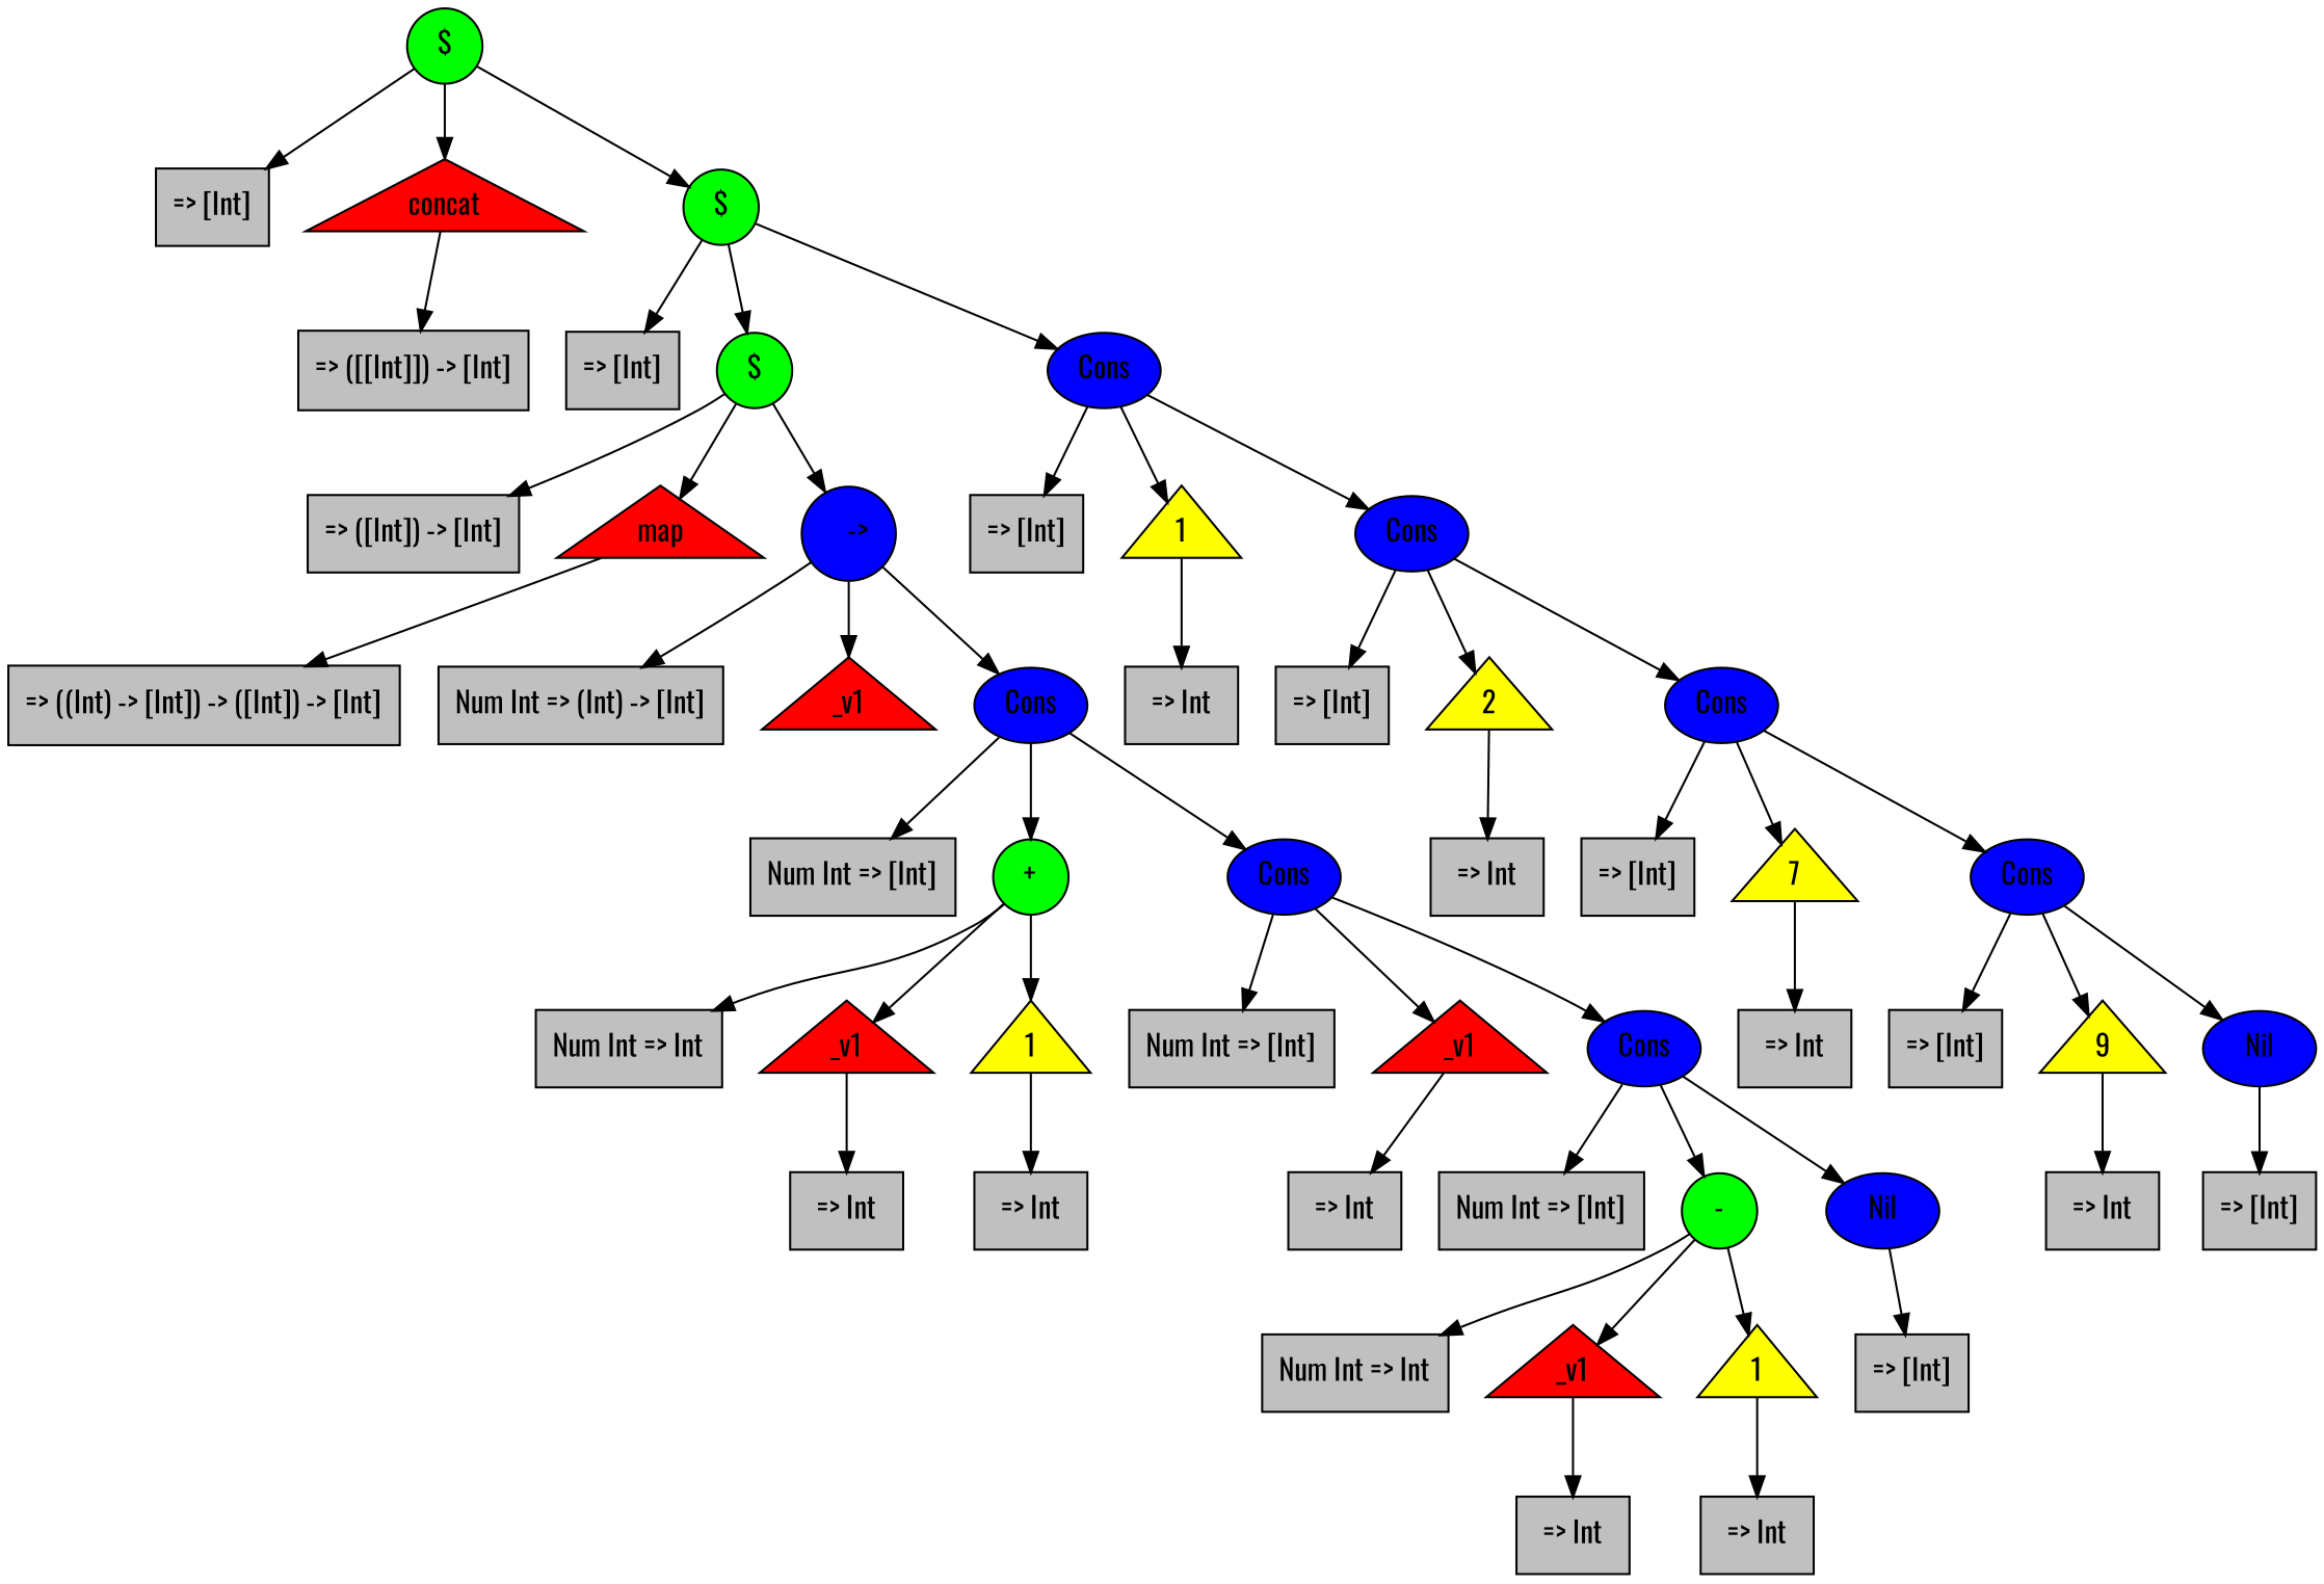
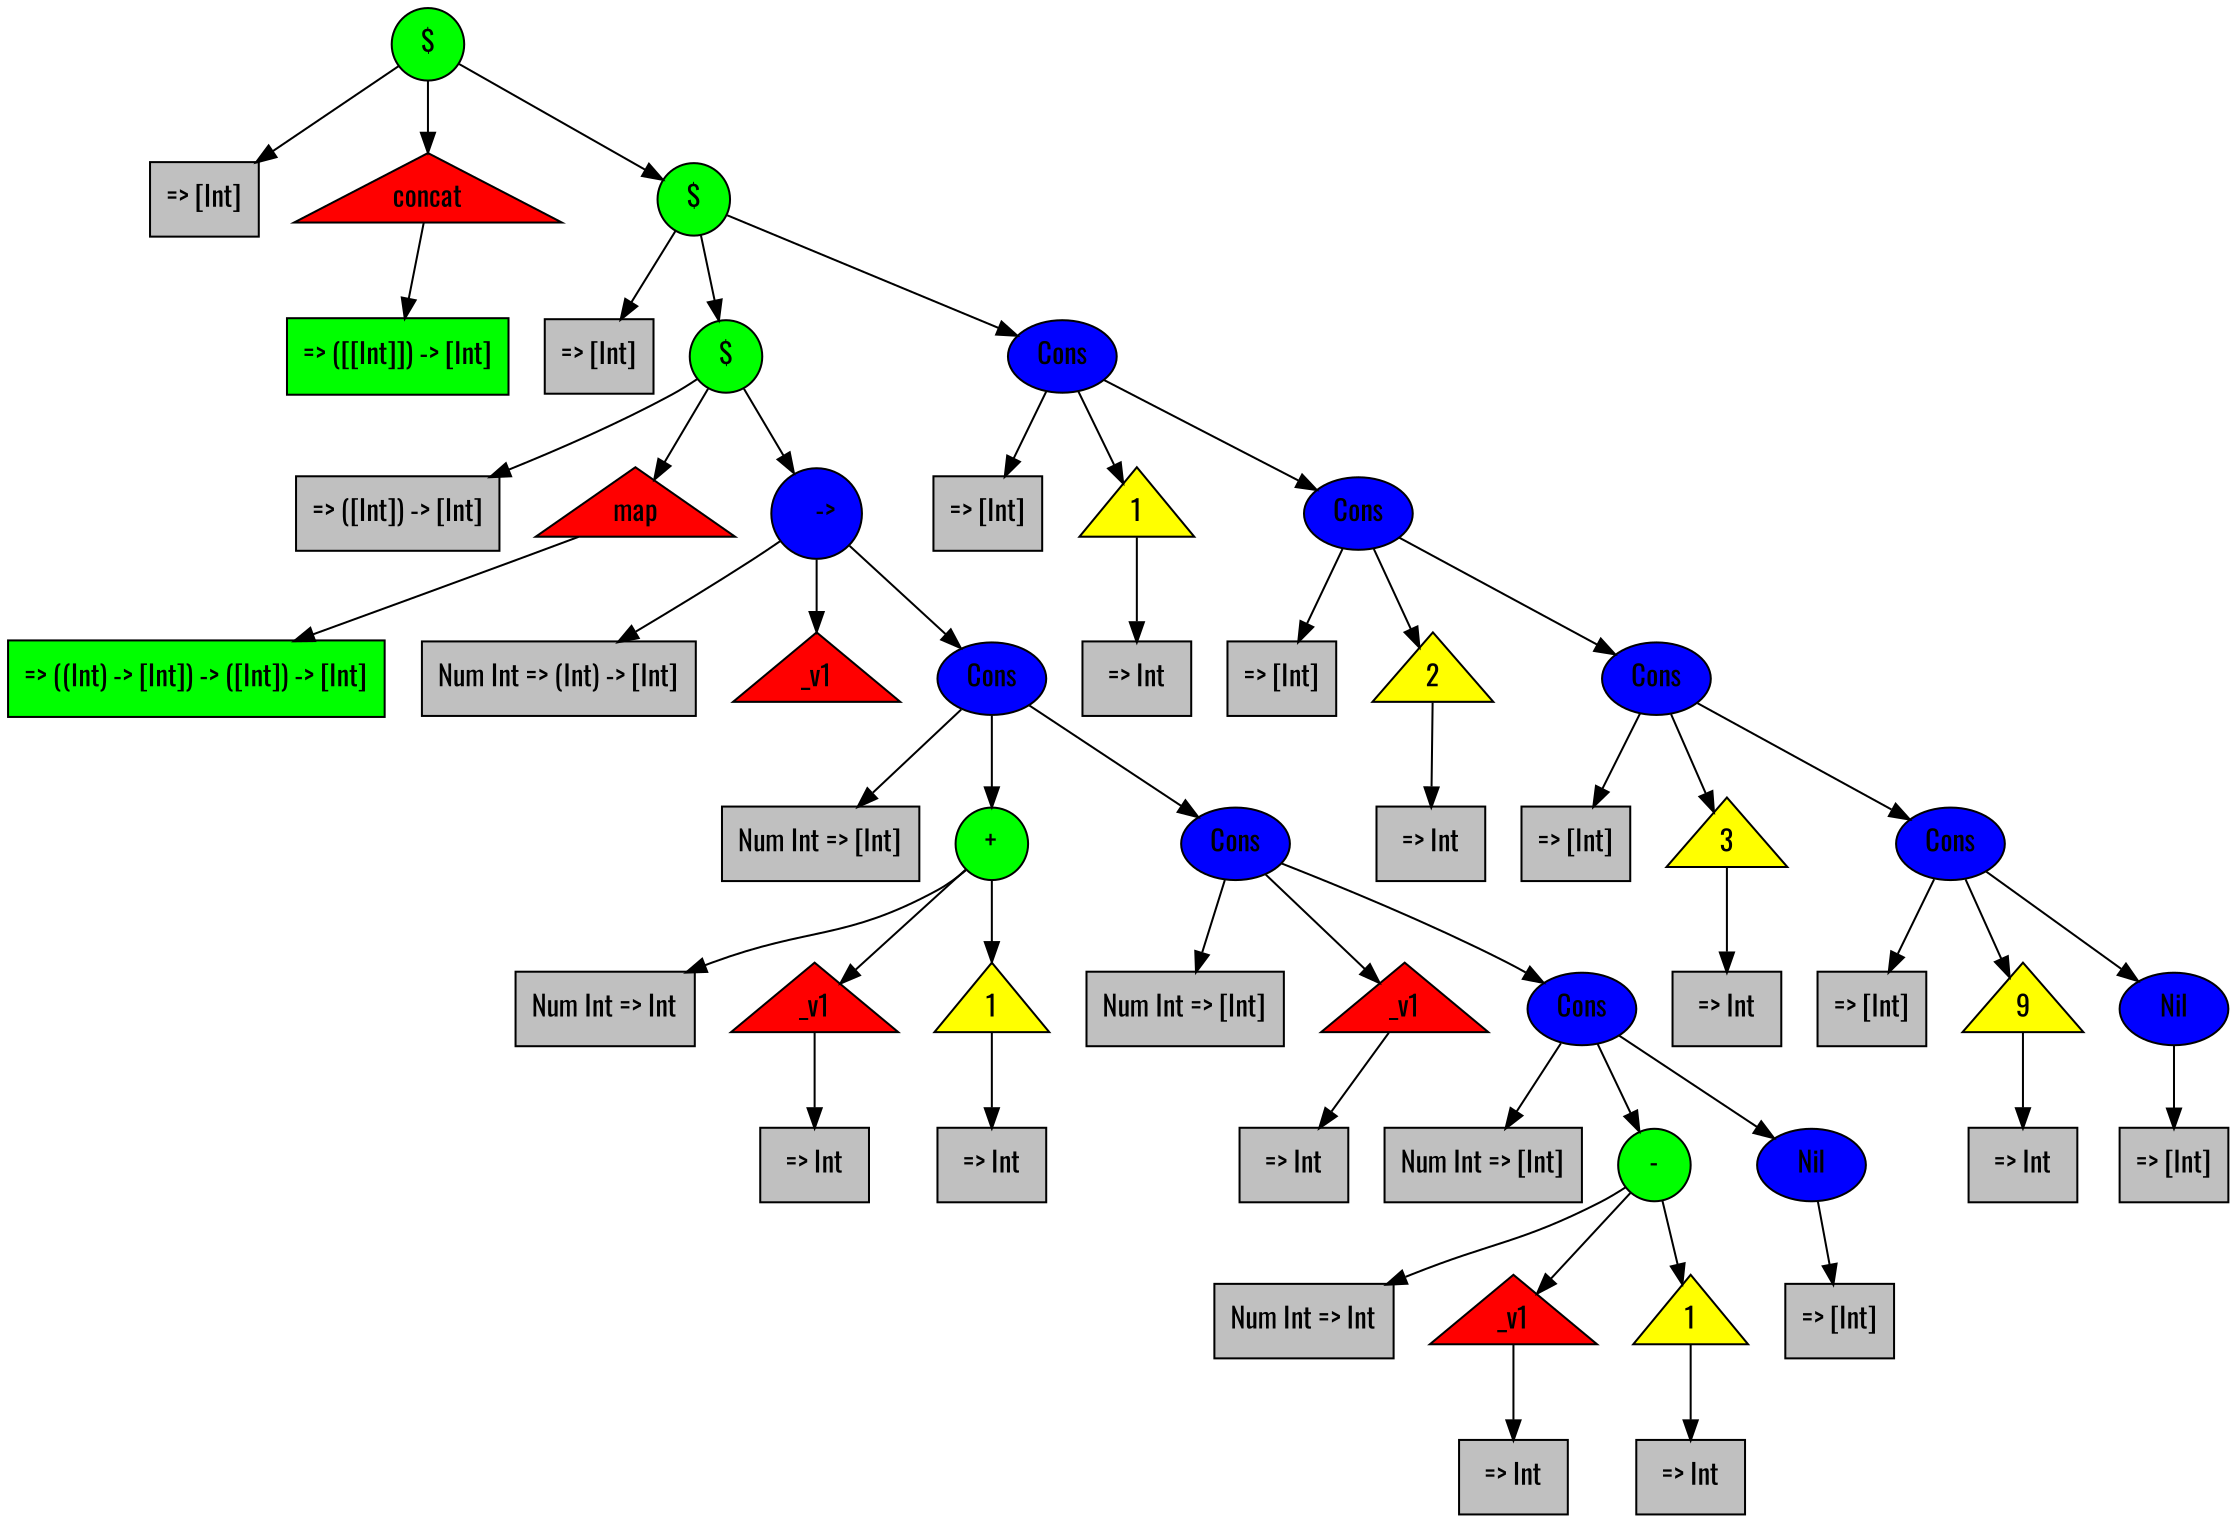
  digraph {
    fontname=Oswald
    ordering=out
    node [fillcolor=gray fontname=Oswald shape=record style=filled]
    edge [fontname=Oswald]
    n1 [fillcolor=green label="$" shape=circle]
    n2 [label=" =\> [Int]"]
    n3 [fillcolor=red label=concat shape=triangle]
    n4 [fillcolor=green label="$" shape=circle]
-   n5 [label=" =\> ([[Int]]) -\> [Int]"]
+   n5 [fillcolor=green label=" =\> ([[Int]]) -\> [Int]"]
    n6 [label=" =\> [Int]"]
    n7 [fillcolor=green label="$" shape=circle]
    n8 [fillcolor=blue label=Cons shape=ellipse]
    n9 [label=" =\> ([Int]) -\> [Int]"]
    n10 [fillcolor=red label=map shape=triangle]
    n11 [fillcolor=blue label="\   -\>" shape=circle]
    n12 [label=" =\> [Int]"]
    n13 [fillcolor=yellow label=1 shape=triangle]
    n14 [fillcolor=blue label=Cons shape=ellipse]
-   n15 [label=" =\> ((Int) -\> [Int]) -\> ([Int]) -\> [Int]"]
+   n15 [fillcolor=green label=" =\> ((Int) -\> [Int]) -\> ([Int]) -\> [Int]"]
    n16 [label="Num Int =\> (Int) -\> [Int]"]
    n17 [fillcolor=red label=_v1 shape=triangle]
    n18 [fillcolor=blue label=Cons shape=ellipse]
    n19 [label="Num Int =\> [Int]"]
    n20 [fillcolor=green label="+" shape=circle]
    n21 [fillcolor=blue label=Cons shape=ellipse]
    n22 [label="Num Int =\> Int"]
    n23 [fillcolor=red label=_v1 shape=triangle]
    n24 [fillcolor=yellow label=1 shape=triangle]
    n25 [label="Num Int =\> [Int]"]
    n26 [fillcolor=red label=_v1 shape=triangle]
    n27 [fillcolor=blue label=Cons shape=ellipse]
    n28 [label=" =\> Int"]
    n29 [label=" =\> Int"]
    n30 [label=" =\> Int"]
    n31 [label="Num Int =\> [Int]"]
    n32 [fillcolor=green label="-" shape=circle]
    n33 [fillcolor=blue label=Nil shape=ellipse]
    n34 [label="Num Int =\> Int"]
    n35 [fillcolor=red label=_v1 shape=triangle]
    n36 [fillcolor=yellow label=1 shape=triangle]
    n37 [label=" =\> [Int]"]
    n38 [label=" =\> Int"]
    n39 [label=" =\> Int"]
    n40 [label=" =\> Int"]
    n41 [label=" =\> [Int]"]
    n42 [fillcolor=yellow label=2 shape=triangle]
    n43 [fillcolor=blue label=Cons shape=ellipse]
    n44 [label=" =\> Int"]
    n45 [label=" =\> [Int]"]
-   n46 [fillcolor=yellow label=7 shape=triangle]
+   n46 [fillcolor=yellow label=3 shape=triangle]
    n47 [fillcolor=blue label=Cons shape=ellipse]
    n48 [label=" =\> Int"]
    n49 [label=" =\> [Int]"]
    n50 [fillcolor=yellow label=9 shape=triangle]
    n51 [fillcolor=blue label=Nil shape=ellipse]
    n52 [label=" =\> Int"]
    n53 [label=" =\> [Int]"]
    n1 -> n2
    n1 -> n3
    n1 -> n4
    n3 -> n5
    n4 -> n6
    n4 -> n7
    n4 -> n8
    n7 -> n9
    n7 -> n10
    n7 -> n11
    n8 -> n12
    n8 -> n13
    n8 -> n14
    n10 -> n15
    n11 -> n16
    n11 -> n17
    n11 -> n18
    n13 -> n40
    n14 -> n41
    n14 -> n42
    n14 -> n43
    n18 -> n19
    n18 -> n20
    n18 -> n21
    n20 -> n22
    n20 -> n23
    n20 -> n24
    n21 -> n25
    n21 -> n26
    n21 -> n27
    n23 -> n28
    n24 -> n29
    n26 -> n30
    n27 -> n31
    n27 -> n32
    n27 -> n33
    n32 -> n34
    n32 -> n35
    n32 -> n36
    n33 -> n37
    n35 -> n38
    n36 -> n39
    n42 -> n44
    n43 -> n45
    n43 -> n46
    n43 -> n47
    n46 -> n48
    n47 -> n49
    n47 -> n50
    n47 -> n51
    n50 -> n52
    n51 -> n53
  }
